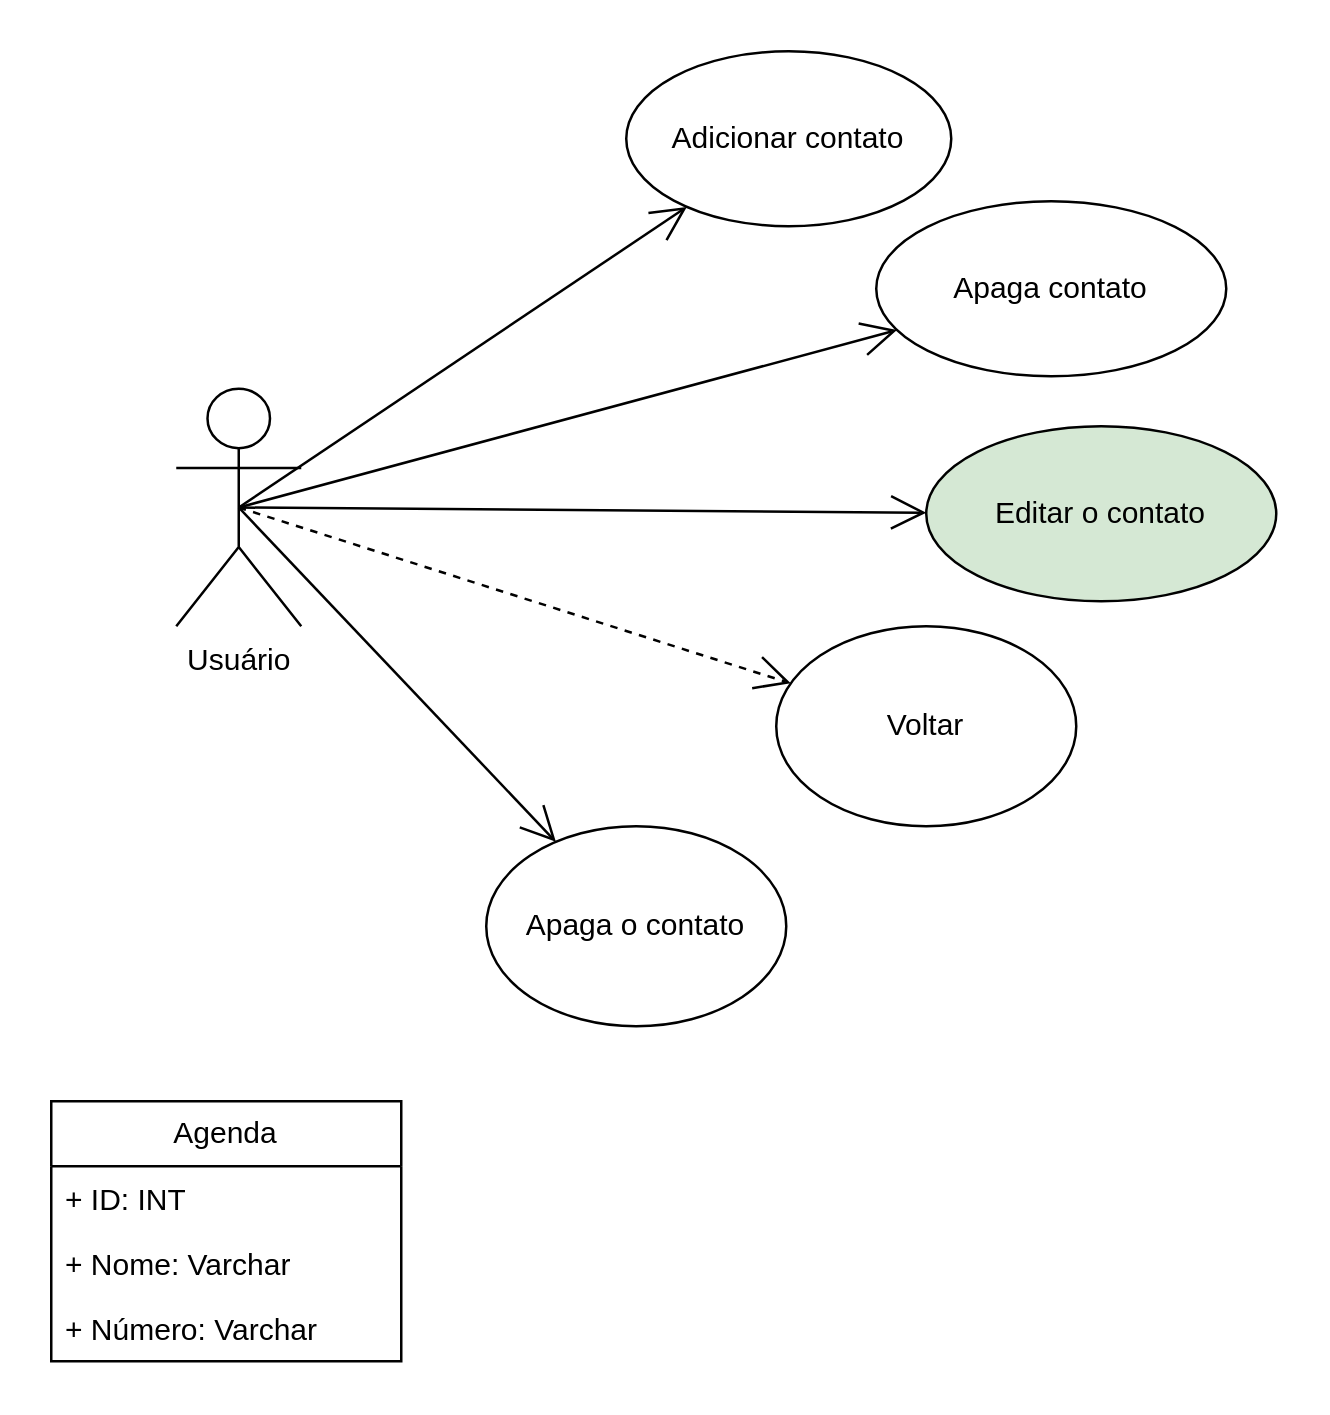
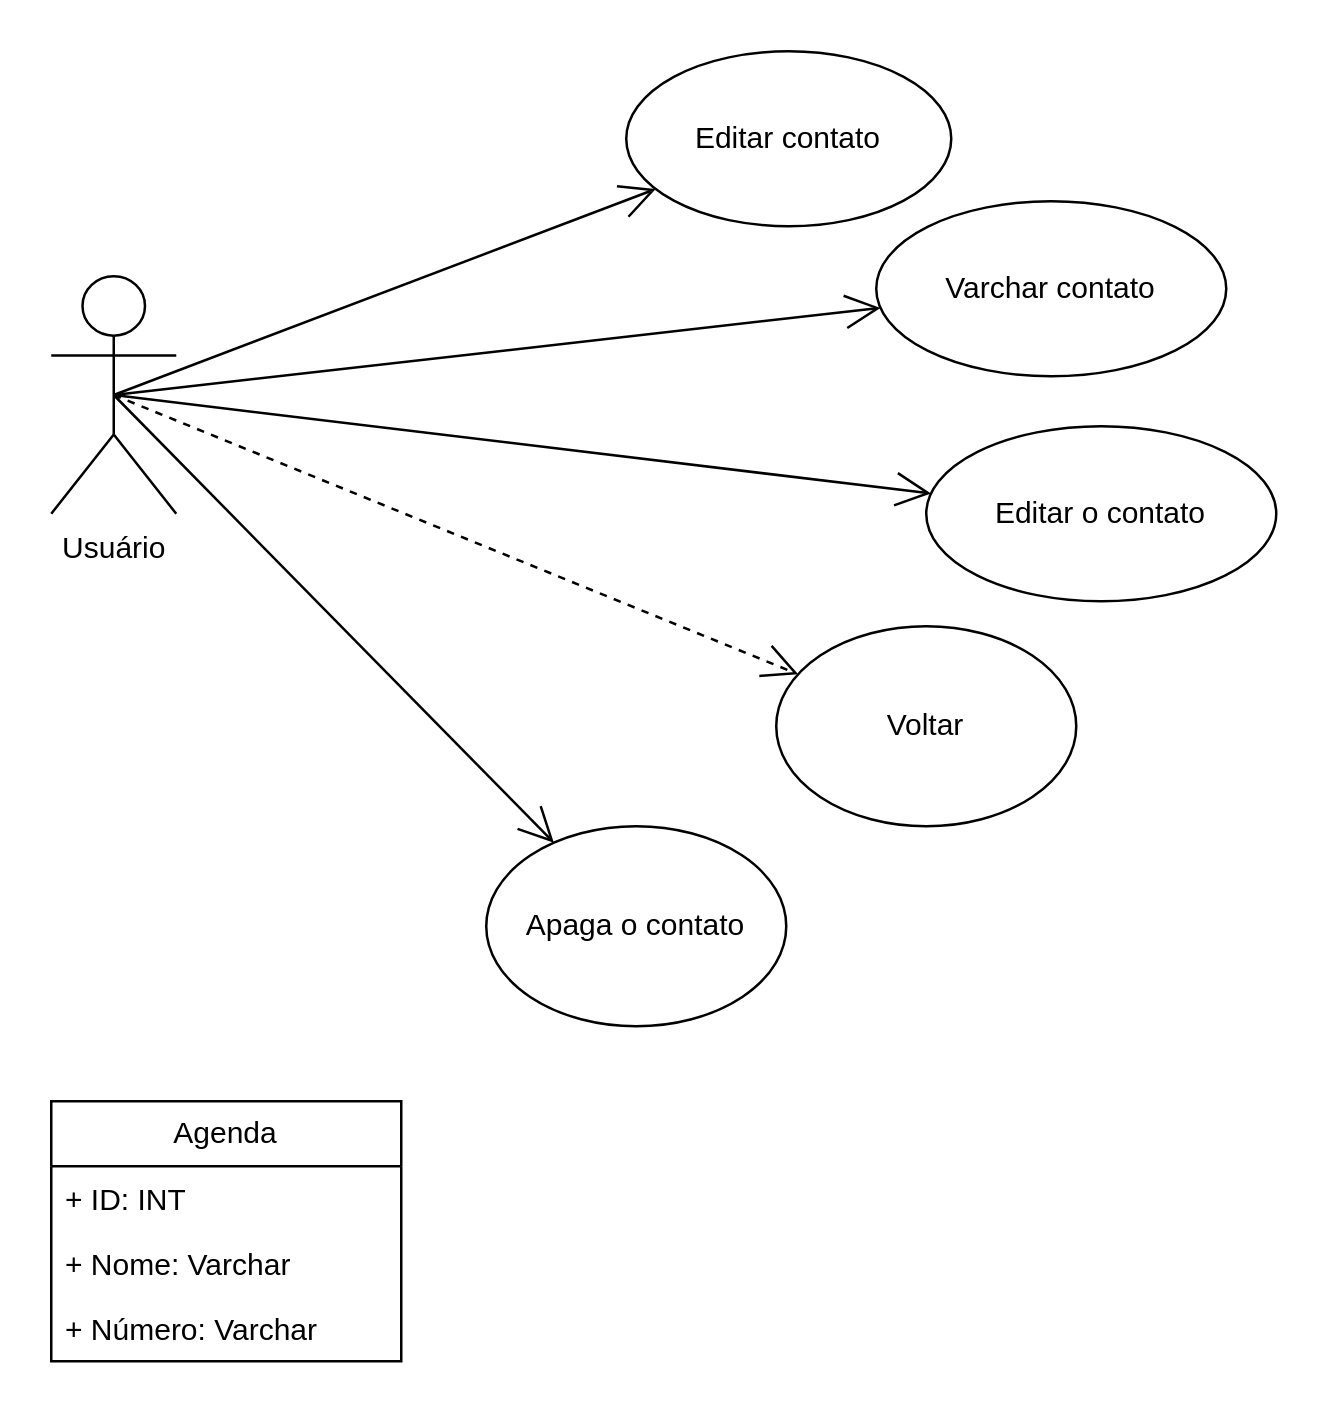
  <mxCell id="0" />
  <mxCell id="1" parent="0" />
- <mxCell id="2" value="Adicionar contato" style="ellipse;whiteSpace=wrap;html=1;" parent="1" vertex="1"><mxGeometry x="250" y="20" width="130" height="70" as="geometry" /></mxCell>
+ <mxCell id="2" value="Editar contato" style="ellipse;whiteSpace=wrap;html=1;" parent="1" vertex="1"><mxGeometry x="250" y="20" width="130" height="70" as="geometry" /></mxCell>
  <mxCell id="3" value="" style="endArrow=open;endFill=1;endSize=12;html=1;rounded=0;exitX=0.5;exitY=0.5;exitDx=0;exitDy=0;exitPerimeter=0;" parent="1" source="16" target="2" edge="1"><mxGeometry width="160" relative="1" as="geometry"><mxPoint x="95" y="160" as="sourcePoint" /><mxPoint x="390" y="260" as="targetPoint" /></mxGeometry></mxCell>
- <mxCell id="4" value="Apaga contato" style="ellipse;whiteSpace=wrap;html=1;" parent="1" vertex="1"><mxGeometry x="350" y="80" width="140" height="70" as="geometry" /></mxCell>
- <mxCell id="5" value="Editar o contato" style="ellipse;whiteSpace=wrap;html=1;fillColor=#d5e8d4;" parent="1" vertex="1"><mxGeometry x="370" y="170" width="140" height="70" as="geometry" /></mxCell>
+ <mxCell id="4" value="Varchar contato" style="ellipse;whiteSpace=wrap;html=1;" parent="1" vertex="1"><mxGeometry x="350" y="80" width="140" height="70" as="geometry" /></mxCell>
+ <mxCell id="5" value="Editar o contato" style="ellipse;whiteSpace=wrap;html=1;" parent="1" vertex="1"><mxGeometry x="370" y="170" width="140" height="70" as="geometry" /></mxCell>
  <mxCell id="6" value="" style="endArrow=open;endFill=1;endSize=12;html=1;rounded=0;exitX=0.5;exitY=0.5;exitDx=0;exitDy=0;exitPerimeter=0;" parent="1" source="16" target="5" edge="1"><mxGeometry width="160" relative="1" as="geometry"><mxPoint x="95" y="160" as="sourcePoint" /><mxPoint x="390" y="260" as="targetPoint" /></mxGeometry></mxCell>
  <mxCell id="7" value="" style="endArrow=open;endFill=1;endSize=12;html=1;rounded=0;exitX=0.5;exitY=0.5;exitDx=0;exitDy=0;exitPerimeter=0;" parent="1" source="16" target="4" edge="1"><mxGeometry width="160" relative="1" as="geometry"><mxPoint x="95" y="160" as="sourcePoint" /><mxPoint x="390" y="260" as="targetPoint" /></mxGeometry></mxCell>
  <mxCell id="8" value="Agenda" style="swimlane;fontStyle=0;childLayout=stackLayout;horizontal=1;startSize=26;fillColor=none;horizontalStack=0;resizeParent=1;resizeParentMax=0;resizeLast=0;collapsible=1;marginBottom=0;whiteSpace=wrap;html=1;" parent="1" vertex="1"><mxGeometry x="20" y="440" width="140" height="104" as="geometry" /></mxCell>
  <mxCell id="9" value="+ ID: INT" style="text;strokeColor=none;fillColor=none;align=left;verticalAlign=top;spacingLeft=4;spacingRight=4;overflow=hidden;rotatable=0;points=[[0,0.5],[1,0.5]];portConstraint=eastwest;whiteSpace=wrap;html=1;" parent="8" vertex="1"><mxGeometry y="26" width="140" height="26" as="geometry" /></mxCell>
  <mxCell id="10" value="+ Nome: Varchar" style="text;strokeColor=none;fillColor=none;align=left;verticalAlign=top;spacingLeft=4;spacingRight=4;overflow=hidden;rotatable=0;points=[[0,0.5],[1,0.5]];portConstraint=eastwest;whiteSpace=wrap;html=1;" parent="8" vertex="1"><mxGeometry y="52" width="140" height="26" as="geometry" /></mxCell>
  <mxCell id="11" value="+ Número: Varchar" style="text;strokeColor=none;fillColor=none;align=left;verticalAlign=top;spacingLeft=4;spacingRight=4;overflow=hidden;rotatable=0;points=[[0,0.5],[1,0.5]];portConstraint=eastwest;whiteSpace=wrap;html=1;" parent="8" vertex="1"><mxGeometry y="78" width="140" height="26" as="geometry" /></mxCell>
  <mxCell id="12" value="Voltar" style="ellipse;whiteSpace=wrap;html=1;" vertex="1" parent="1"><mxGeometry x="310" y="250" width="120" height="80" as="geometry" /></mxCell>
  <mxCell id="13" value="Apaga o contato" style="ellipse;whiteSpace=wrap;html=1;" vertex="1" parent="1"><mxGeometry x="194" y="330" width="120" height="80" as="geometry" /></mxCell>
  <mxCell id="14" value="" style="endArrow=open;endFill=1;endSize=12;html=1;rounded=0;exitX=0.5;exitY=0.5;exitDx=0;exitDy=0;exitPerimeter=0;dashed=1;" edge="1" parent="1" source="16" target="12"><mxGeometry width="160" relative="1" as="geometry"><mxPoint x="98" y="173.98" as="sourcePoint" /><mxPoint x="330" y="260" as="targetPoint" /></mxGeometry></mxCell>
  <mxCell id="15" value="" style="endArrow=open;endFill=1;endSize=12;html=1;rounded=0;exitX=0.5;exitY=0.5;exitDx=0;exitDy=0;exitPerimeter=0;" edge="1" parent="1" source="16" target="13"><mxGeometry width="160" relative="1" as="geometry"><mxPoint x="110" y="179.811" as="sourcePoint" /><mxPoint x="330" y="390" as="targetPoint" /></mxGeometry></mxCell>
- <mxCell id="16" value="Usuário" style="shape=umlActor;verticalLabelPosition=bottom;verticalAlign=top;html=1;" vertex="1" parent="1"><mxGeometry x="70" y="155" width="50" height="95" as="geometry" /></mxCell>
+ <mxCell id="16" value="Usuário" style="shape=umlActor;verticalLabelPosition=bottom;verticalAlign=top;html=1;" vertex="1" parent="1"><mxGeometry x="20" y="110" width="50" height="95" as="geometry" /></mxCell>
